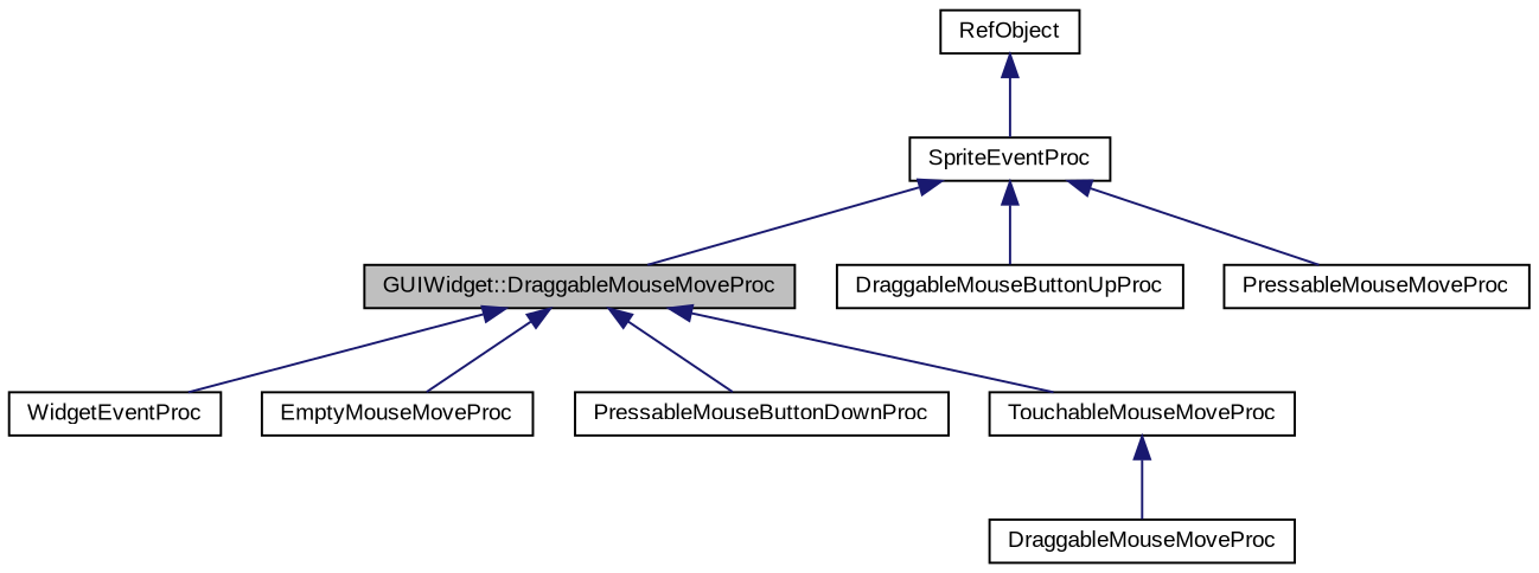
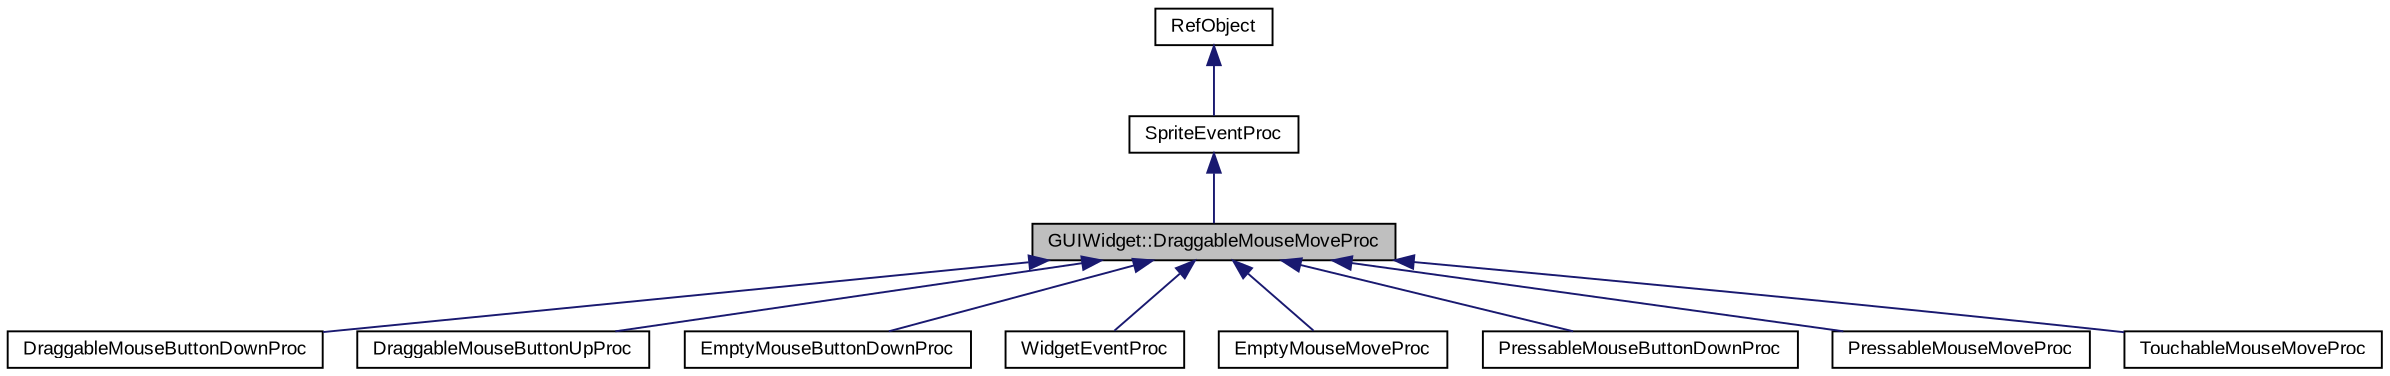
  digraph {
    fontname="Liberation Sans"
    rankdir=TB
    node [color=black fillcolor=white fontname="Liberation Sans" fontsize=10 shape=record style=filled]
    edge [color=midnightblue dir=back fontname="Liberation Sans" fontsize=10 labelfontname=Helvetica labelfontsize=10 style=solid]
    n1 [fillcolor=grey75 fontcolor=black height=0.2 label="GUIWidget::DraggableMouseMoveProc" width=0.4]
+   n2 [height=0.2 label=DraggableMouseButtonDownProc width=0.4]
    n3 [height=0.2 label=DraggableMouseButtonUpProc width=0.4]
+   n4 [height=0.2 label=EmptyMouseButtonDownProc width=0.4]
    n5 [height=0.2 label=WidgetEventProc width=0.4]
    n6 [height=0.2 label=EmptyMouseMoveProc width=0.4]
    n7 [height=0.2 label=PressableMouseButtonDownProc width=0.4]
    n8 [height=0.2 label=PressableMouseMoveProc width=0.4]
    n9 [height=0.2 label=TouchableMouseMoveProc width=0.4]
-   n10 [height=0.2 label=DraggableMouseMoveProc width=0.4]
    n11 [height=0.2 label=SpriteEventProc width=0.4]
    n12 [height=0.2 label=RefObject width=0.4]
-   n11 -> n3
+   n1 -> n2
+   n1 -> n3
+   n1 -> n4
    n1 -> n5
    n1 -> n6
    n1 -> n7
-   n11 -> n8
+   n1 -> n8
    n1 -> n9
-   n9 -> n10
    n11 -> n1
    n12 -> n11
  }
